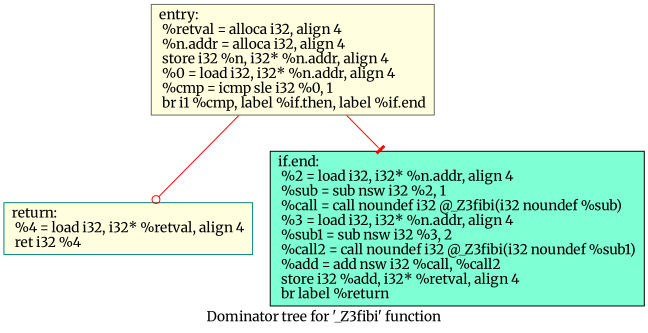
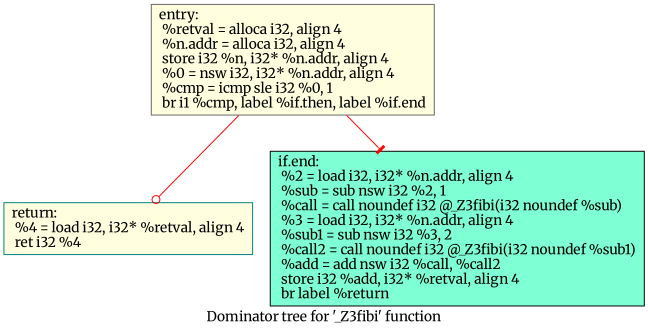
  digraph {
    fontname=Merriweather
    label="Dominator tree for '_Z3fibi' function"
    node [fillcolor=lightyellow fontname=Merriweather shape=record style=filled]
    edge [color=red fontname=Merriweather]
-   n1 [color=gray40 label="{entry:\l  %retval = alloca i32, align 4\l  %n.addr = alloca i32, align 4\l  store i32 %n, i32* %n.addr, align 4\l  %0 = load i32, i32* %n.addr, align 4\l  %cmp = icmp sle i32 %0, 1\l  br i1 %cmp, label %if.then, label %if.end\l}"]
+   n1 [color=gray40 label="{entry:\l  %retval = alloca i32, align 4\l  %n.addr = alloca i32, align 4\l  store i32 %n, i32* %n.addr, align 4\l  %0 = nsw i32, i32* %n.addr, align 4\l  %cmp = icmp sle i32 %0, 1\l  br i1 %cmp, label %if.then, label %if.end\l}"]
    n2 [color=teal label="{return:                                           \l  %4 = load i32, i32* %retval, align 4\l  ret i32 %4\l}"]
    n3 [color=black fillcolor=aquamarine label="{if.end:                                           \l  %2 = load i32, i32* %n.addr, align 4\l  %sub = sub nsw i32 %2, 1\l  %call = call noundef i32 @_Z3fibi(i32 noundef %sub)\l  %3 = load i32, i32* %n.addr, align 4\l  %sub1 = sub nsw i32 %3, 2\l  %call2 = call noundef i32 @_Z3fibi(i32 noundef %sub1)\l  %add = add nsw i32 %call, %call2\l  store i32 %add, i32* %retval, align 4\l  br label %return\l}"]
    n1 -> n2 [arrowhead=odot]
    n1 -> n3 [arrowhead=tee]
  }
